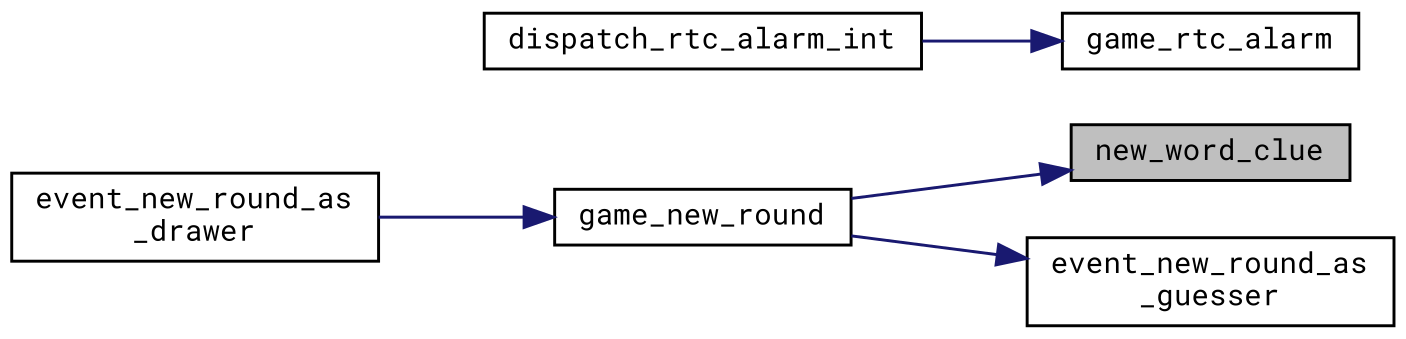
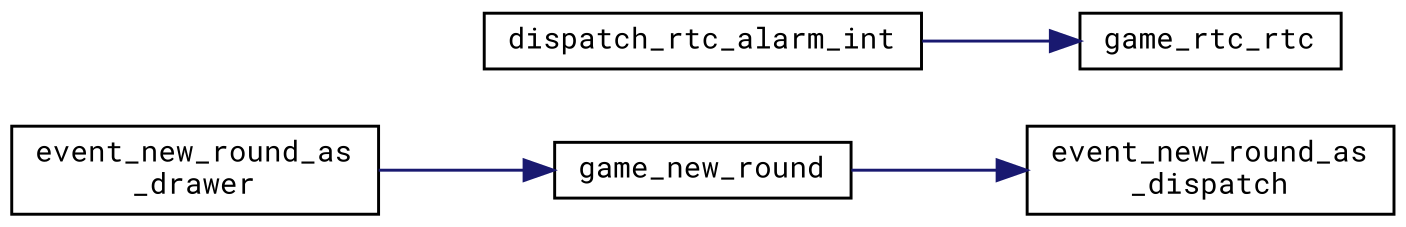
  digraph {
    fontname="Roboto Mono"
    rankdir=RL
    node [color=black fillcolor=white fontname="Roboto Mono" fontsize=10 shape=record style=filled]
    edge [color=midnightblue dir=back fontname="Roboto Mono" fontsize=10 labelfontname=Helvetica labelfontsize=10 style=solid]
-   n1 [fillcolor=grey75 fontcolor=black height=0.2 label=new_word_clue width=0.4]
    n2 [height=0.2 label=game_new_round width=0.4]
    n3 [height=0.2 label="event_new_round_as\l_drawer" width=0.4]
-   n4 [height=0.2 label="event_new_round_as\l_guesser" width=0.4]
-   n5 [height=0.2 label=game_rtc_alarm width=0.4]
+   n4 [height=0.2 label="event_new_round_as\l_dispatch" width=0.4]
+   n5 [height=0.2 label=game_rtc_rtc width=0.4]
    n6 [height=0.2 label=dispatch_rtc_alarm_int width=0.4]
-   n1 -> n2
    n2 -> n3
    n4 -> n2
    n5 -> n6
  }
